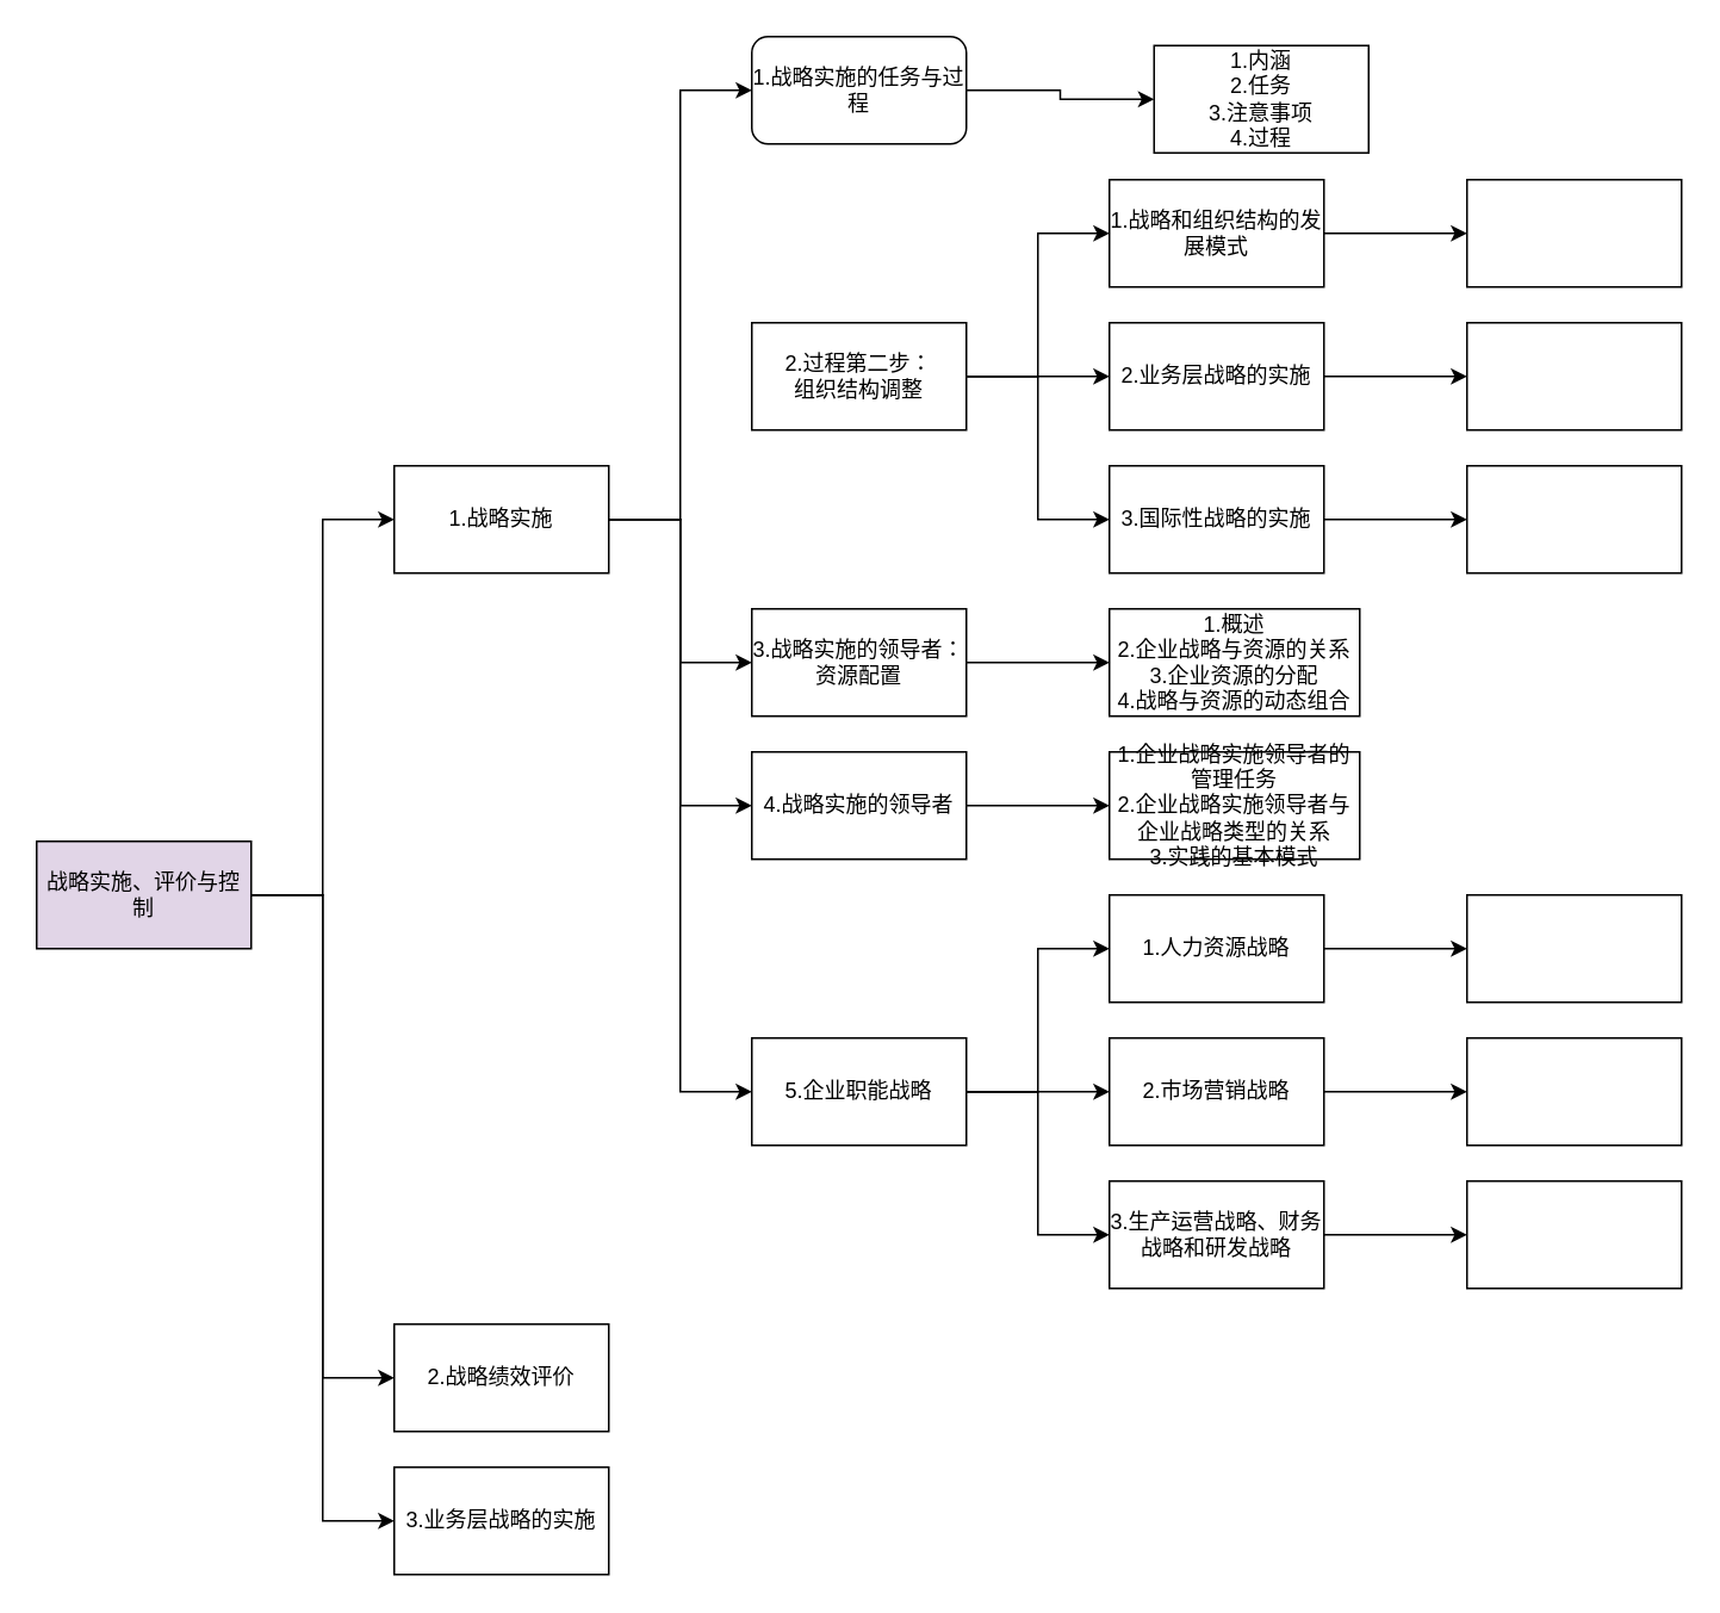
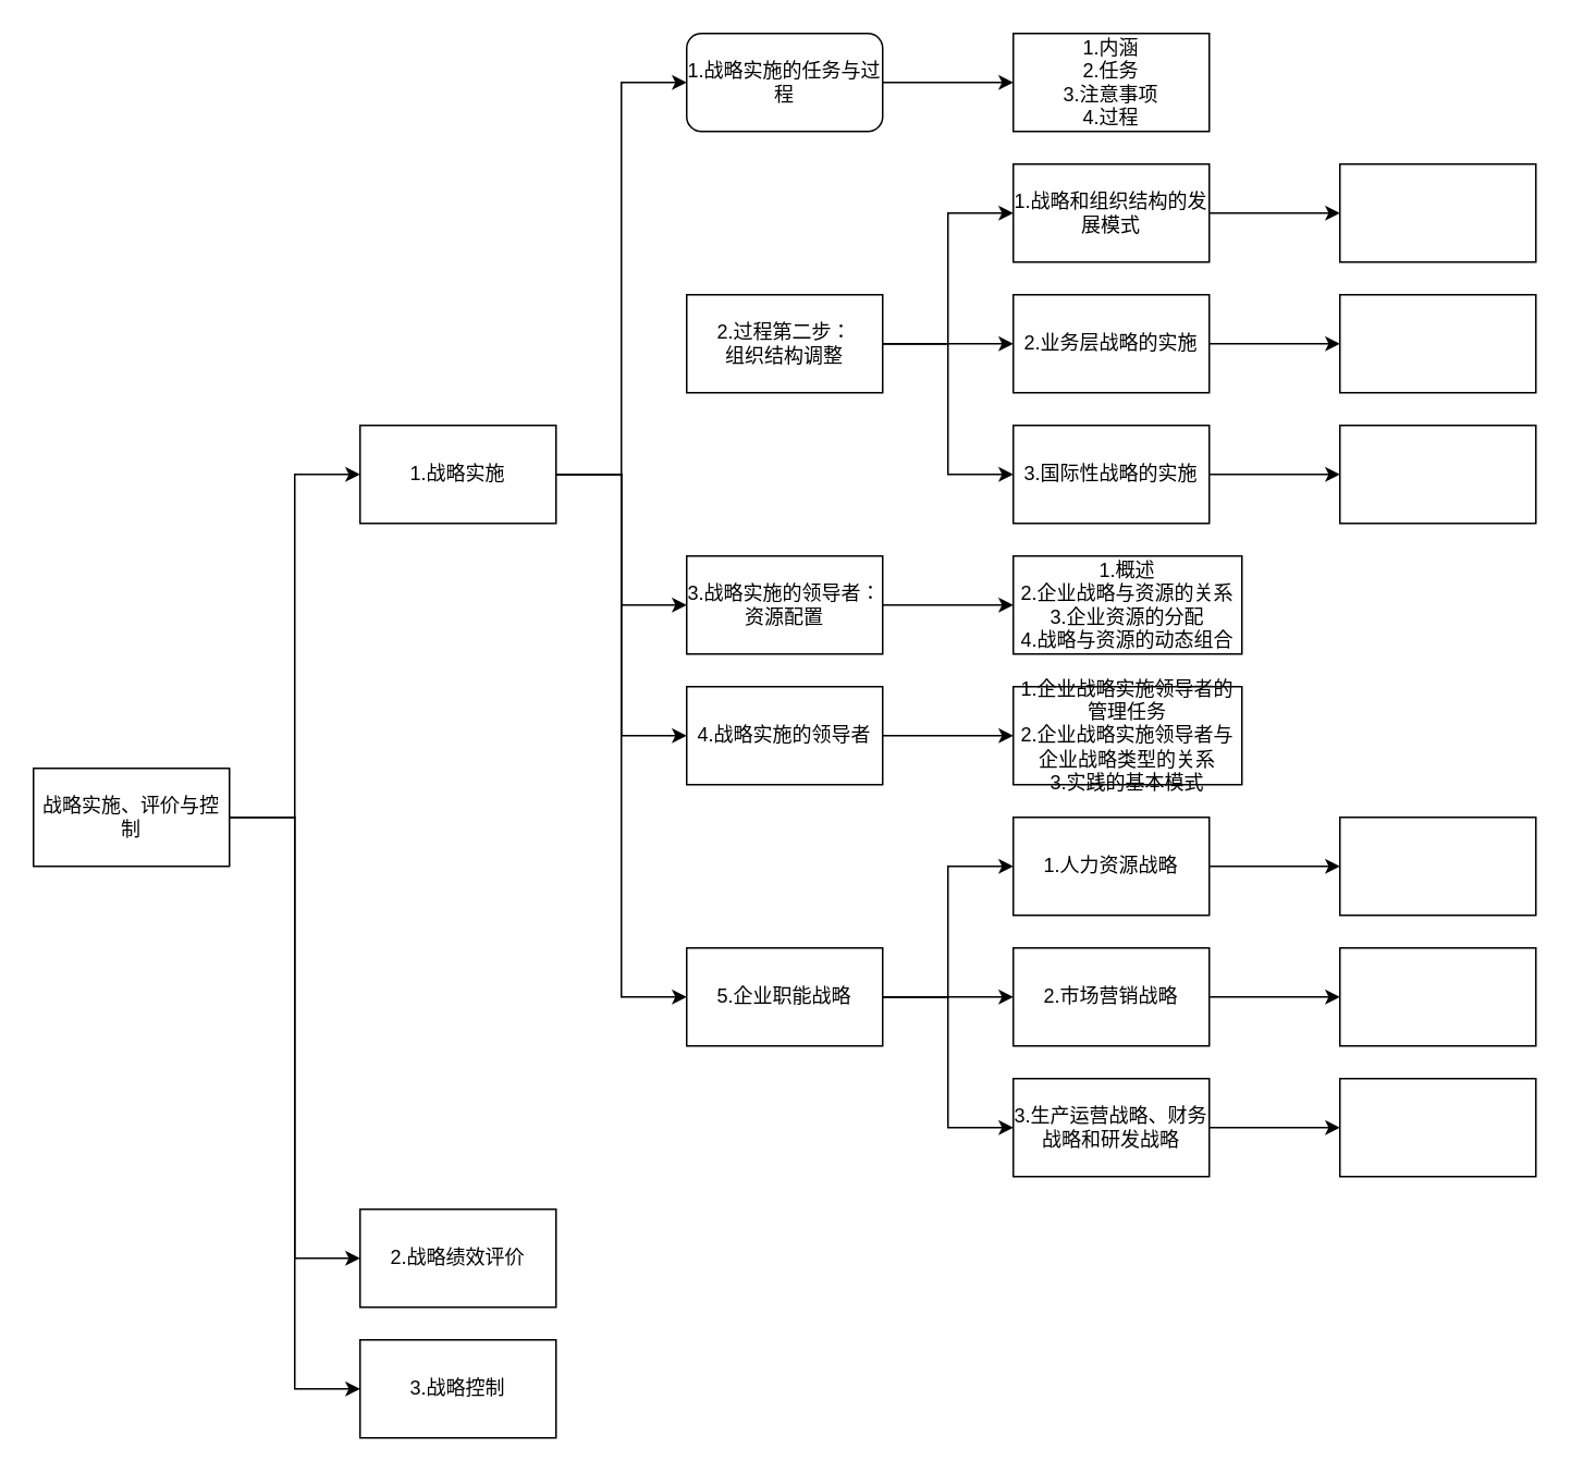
  <mxCell id="0" />
  <mxCell id="1" parent="0" />
  <mxCell id="2" value="" style="edgeStyle=orthogonalEdgeStyle;rounded=0;orthogonalLoop=1;jettySize=auto;html=1;entryX=0;entryY=0.5;entryDx=0;entryDy=0;" parent="1" source="5" target="6" edge="1"><mxGeometry relative="1" as="geometry" /></mxCell>
  <mxCell id="3" style="edgeStyle=orthogonalEdgeStyle;rounded=0;orthogonalLoop=1;jettySize=auto;html=1;entryX=0;entryY=0.5;entryDx=0;entryDy=0;" parent="1" source="5" target="12" edge="1"><mxGeometry relative="1" as="geometry" /></mxCell>
  <mxCell id="4" style="edgeStyle=orthogonalEdgeStyle;rounded=0;orthogonalLoop=1;jettySize=auto;html=1;entryX=0;entryY=0.5;entryDx=0;entryDy=0;" parent="1" source="5" target="7" edge="1"><mxGeometry relative="1" as="geometry" /></mxCell>
- <mxCell id="5" value="战略实施、评价与控制" style="rounded=0;whiteSpace=wrap;html=1;fillColor=#e1d5e7;" parent="1" vertex="1"><mxGeometry x="20" y="470" width="120" height="60" as="geometry" /></mxCell>
+ <mxCell id="5" value="战略实施、评价与控制" style="rounded=0;whiteSpace=wrap;html=1;" parent="1" vertex="1"><mxGeometry x="20" y="470" width="120" height="60" as="geometry" /></mxCell>
  <mxCell id="6" value="2.战略绩效评价" style="rounded=0;whiteSpace=wrap;html=1;" parent="1" vertex="1"><mxGeometry x="220" y="740" width="120" height="60" as="geometry" /></mxCell>
- <mxCell id="7" value="3.业务层战略的实施" style="rounded=0;whiteSpace=wrap;html=1;" parent="1" vertex="1"><mxGeometry x="220" y="820" width="120" height="60" as="geometry" /></mxCell>
+ <mxCell id="7" value="3.战略控制" style="rounded=0;whiteSpace=wrap;html=1;" parent="1" vertex="1"><mxGeometry x="220" y="820" width="120" height="60" as="geometry" /></mxCell>
  <mxCell id="8" value="" style="edgeStyle=orthogonalEdgeStyle;rounded=0;orthogonalLoop=1;jettySize=auto;html=1;entryX=0;entryY=0.5;entryDx=0;entryDy=0;" parent="1" source="12" target="18" edge="1"><mxGeometry relative="1" as="geometry" /></mxCell>
  <mxCell id="9" style="edgeStyle=orthogonalEdgeStyle;rounded=0;orthogonalLoop=1;jettySize=auto;html=1;entryX=0;entryY=0.5;entryDx=0;entryDy=0;" parent="1" source="12" target="20" edge="1"><mxGeometry relative="1" as="geometry" /></mxCell>
  <mxCell id="10" style="edgeStyle=orthogonalEdgeStyle;rounded=0;orthogonalLoop=1;jettySize=auto;html=1;entryX=0;entryY=0.5;entryDx=0;entryDy=0;" parent="1" source="12" target="26" edge="1"><mxGeometry relative="1" as="geometry" /></mxCell>
  <mxCell id="11" style="edgeStyle=orthogonalEdgeStyle;rounded=0;orthogonalLoop=1;jettySize=auto;html=1;entryX=0;entryY=0.5;entryDx=0;entryDy=0;" parent="1" source="12" target="24" edge="1"><mxGeometry relative="1" as="geometry" /></mxCell>
  <mxCell id="12" value="1.战略实施" style="rounded=0;whiteSpace=wrap;html=1;" parent="1" vertex="1"><mxGeometry x="220" y="260" width="120" height="60" as="geometry" /></mxCell>
  <mxCell id="13" value="" style="edgeStyle=orthogonalEdgeStyle;rounded=0;orthogonalLoop=1;jettySize=auto;html=1;entryX=0;entryY=0.5;entryDx=0;entryDy=0;" parent="1" source="16" target="29" edge="1"><mxGeometry relative="1" as="geometry" /></mxCell>
  <mxCell id="14" style="edgeStyle=orthogonalEdgeStyle;rounded=0;orthogonalLoop=1;jettySize=auto;html=1;" parent="1" source="16" target="33" edge="1"><mxGeometry relative="1" as="geometry" /></mxCell>
  <mxCell id="15" style="edgeStyle=orthogonalEdgeStyle;rounded=0;orthogonalLoop=1;jettySize=auto;html=1;entryX=0;entryY=0.5;entryDx=0;entryDy=0;" parent="1" source="16" target="31" edge="1"><mxGeometry relative="1" as="geometry" /></mxCell>
  <mxCell id="16" value="2.过程第二步：&lt;br&gt;组织结构调整" style="rounded=0;whiteSpace=wrap;html=1;" parent="1" vertex="1"><mxGeometry x="420" y="180" width="120" height="60" as="geometry" /></mxCell>
  <mxCell id="17" value="" style="edgeStyle=orthogonalEdgeStyle;rounded=0;orthogonalLoop=1;jettySize=auto;html=1;" parent="1" source="18" target="37" edge="1"><mxGeometry relative="1" as="geometry" /></mxCell>
  <mxCell id="18" value="3.战略实施的领导者：&lt;br&gt;资源配置" style="rounded=0;whiteSpace=wrap;html=1;" parent="1" vertex="1"><mxGeometry x="420" y="340" width="120" height="60" as="geometry" /></mxCell>
  <mxCell id="19" value="" style="edgeStyle=orthogonalEdgeStyle;rounded=0;orthogonalLoop=1;jettySize=auto;html=1;" parent="1" source="20" target="27" edge="1"><mxGeometry relative="1" as="geometry" /></mxCell>
  <mxCell id="20" value="1.战略实施的任务与过程" style="whiteSpace=wrap;html=1;rounded=1;" parent="1" vertex="1"><mxGeometry x="420" y="20" width="120" height="60" as="geometry" /></mxCell>
  <mxCell id="21" style="edgeStyle=orthogonalEdgeStyle;rounded=0;orthogonalLoop=1;jettySize=auto;html=1;entryX=0;entryY=0.5;entryDx=0;entryDy=0;" parent="1" source="24" target="40" edge="1"><mxGeometry relative="1" as="geometry" /></mxCell>
  <mxCell id="22" style="edgeStyle=orthogonalEdgeStyle;rounded=0;orthogonalLoop=1;jettySize=auto;html=1;" parent="1" source="24" target="42" edge="1"><mxGeometry relative="1" as="geometry" /></mxCell>
  <mxCell id="23" style="edgeStyle=orthogonalEdgeStyle;rounded=0;orthogonalLoop=1;jettySize=auto;html=1;entryX=0;entryY=0.5;entryDx=0;entryDy=0;" parent="1" source="24" target="44" edge="1"><mxGeometry relative="1" as="geometry" /></mxCell>
  <mxCell id="24" value="5.企业职能战略" style="rounded=0;whiteSpace=wrap;html=1;" parent="1" vertex="1"><mxGeometry x="420" y="580" width="120" height="60" as="geometry" /></mxCell>
  <mxCell id="25" value="" style="edgeStyle=orthogonalEdgeStyle;rounded=0;orthogonalLoop=1;jettySize=auto;html=1;" parent="1" source="26" target="38" edge="1"><mxGeometry relative="1" as="geometry" /></mxCell>
  <mxCell id="26" value="4.战略实施的领导者" style="rounded=0;whiteSpace=wrap;html=1;" parent="1" vertex="1"><mxGeometry x="420" y="420" width="120" height="60" as="geometry" /></mxCell>
- <mxCell id="27" value="&lt;div&gt;1.内涵&lt;/div&gt;&lt;div&gt;2.任务&lt;/div&gt;&lt;div&gt;3.注意事项&lt;/div&gt;&lt;div&gt;4.过程&lt;/div&gt;" style="rounded=0;whiteSpace=wrap;html=1;" parent="1" vertex="1"><mxGeometry x="645" y="25" width="120" height="60" as="geometry" /></mxCell>
+ <mxCell id="27" value="&lt;div&gt;1.内涵&lt;/div&gt;&lt;div&gt;2.任务&lt;/div&gt;&lt;div&gt;3.注意事项&lt;/div&gt;&lt;div&gt;4.过程&lt;/div&gt;" style="rounded=0;whiteSpace=wrap;html=1;" parent="1" vertex="1"><mxGeometry x="620" y="20" width="120" height="60" as="geometry" /></mxCell>
  <mxCell id="28" value="" style="edgeStyle=orthogonalEdgeStyle;rounded=0;orthogonalLoop=1;jettySize=auto;html=1;" parent="1" source="29" target="34" edge="1"><mxGeometry relative="1" as="geometry" /></mxCell>
  <mxCell id="29" value="&lt;div&gt;1.战略和组织结构的发展模式&lt;/div&gt;" style="rounded=0;whiteSpace=wrap;html=1;" parent="1" vertex="1"><mxGeometry x="620" y="100" width="120" height="60" as="geometry" /></mxCell>
  <mxCell id="30" value="" style="edgeStyle=orthogonalEdgeStyle;rounded=0;orthogonalLoop=1;jettySize=auto;html=1;" parent="1" source="31" target="36" edge="1"><mxGeometry relative="1" as="geometry" /></mxCell>
  <mxCell id="31" value="&lt;div&gt;3.国际性战略的实施&lt;/div&gt;" style="rounded=0;whiteSpace=wrap;html=1;" parent="1" vertex="1"><mxGeometry x="620" y="260" width="120" height="60" as="geometry" /></mxCell>
  <mxCell id="32" value="" style="edgeStyle=orthogonalEdgeStyle;rounded=0;orthogonalLoop=1;jettySize=auto;html=1;" parent="1" source="33" target="35" edge="1"><mxGeometry relative="1" as="geometry" /></mxCell>
  <mxCell id="33" value="&lt;div&gt;2.业务层战略的实施&lt;/div&gt;" style="rounded=0;whiteSpace=wrap;html=1;" parent="1" vertex="1"><mxGeometry x="620" y="180" width="120" height="60" as="geometry" /></mxCell>
  <mxCell id="34" value="" style="whiteSpace=wrap;html=1;rounded=0;" parent="1" vertex="1"><mxGeometry x="820" y="100" width="120" height="60" as="geometry" /></mxCell>
  <mxCell id="35" value="" style="whiteSpace=wrap;html=1;rounded=0;" parent="1" vertex="1"><mxGeometry x="820" y="180" width="120" height="60" as="geometry" /></mxCell>
  <mxCell id="36" value="" style="whiteSpace=wrap;html=1;rounded=0;" parent="1" vertex="1"><mxGeometry x="820" y="260" width="120" height="60" as="geometry" /></mxCell>
  <mxCell id="37" value="&lt;div&gt;1.概述&lt;/div&gt;&lt;div&gt;2.企业战略与资源的关系&lt;/div&gt;&lt;div&gt;3.企业资源的分配&lt;/div&gt;&lt;div&gt;4.战略与资源的动态组合&lt;/div&gt;" style="rounded=0;whiteSpace=wrap;html=1;" parent="1" vertex="1"><mxGeometry x="620" y="340" width="140" height="60" as="geometry" /></mxCell>
  <mxCell id="38" value="&lt;div&gt;1.企业战略实施领导者的管理任务&lt;/div&gt;&lt;div&gt;2.企业战略实施领导者与企业战略类型的关系&lt;/div&gt;&lt;div&gt;3.实践的基本模式&lt;/div&gt;" style="rounded=0;whiteSpace=wrap;html=1;" parent="1" vertex="1"><mxGeometry x="620" y="420" width="140" height="60" as="geometry" /></mxCell>
  <mxCell id="39" value="" style="edgeStyle=orthogonalEdgeStyle;rounded=0;orthogonalLoop=1;jettySize=auto;html=1;" parent="1" source="40" target="45" edge="1"><mxGeometry relative="1" as="geometry" /></mxCell>
  <mxCell id="40" value="1.人力资源战略" style="rounded=0;whiteSpace=wrap;html=1;" parent="1" vertex="1"><mxGeometry x="620" y="500" width="120" height="60" as="geometry" /></mxCell>
  <mxCell id="41" value="" style="edgeStyle=orthogonalEdgeStyle;rounded=0;orthogonalLoop=1;jettySize=auto;html=1;" parent="1" source="42" target="46" edge="1"><mxGeometry relative="1" as="geometry" /></mxCell>
  <mxCell id="42" value="2.市场营销战略" style="rounded=0;whiteSpace=wrap;html=1;" parent="1" vertex="1"><mxGeometry x="620" y="580" width="120" height="60" as="geometry" /></mxCell>
  <mxCell id="43" value="" style="edgeStyle=orthogonalEdgeStyle;rounded=0;orthogonalLoop=1;jettySize=auto;html=1;" parent="1" source="44" target="47" edge="1"><mxGeometry relative="1" as="geometry" /></mxCell>
  <mxCell id="44" value="3.生产运营战略、财务战略和研发战略" style="rounded=0;whiteSpace=wrap;html=1;" parent="1" vertex="1"><mxGeometry x="620" y="660" width="120" height="60" as="geometry" /></mxCell>
  <mxCell id="45" value="" style="whiteSpace=wrap;html=1;rounded=0;" parent="1" vertex="1"><mxGeometry x="820" y="500" width="120" height="60" as="geometry" /></mxCell>
  <mxCell id="46" value="" style="whiteSpace=wrap;html=1;rounded=0;" parent="1" vertex="1"><mxGeometry x="820" y="580" width="120" height="60" as="geometry" /></mxCell>
  <mxCell id="47" value="" style="whiteSpace=wrap;html=1;rounded=0;" parent="1" vertex="1"><mxGeometry x="820" y="660" width="120" height="60" as="geometry" /></mxCell>
